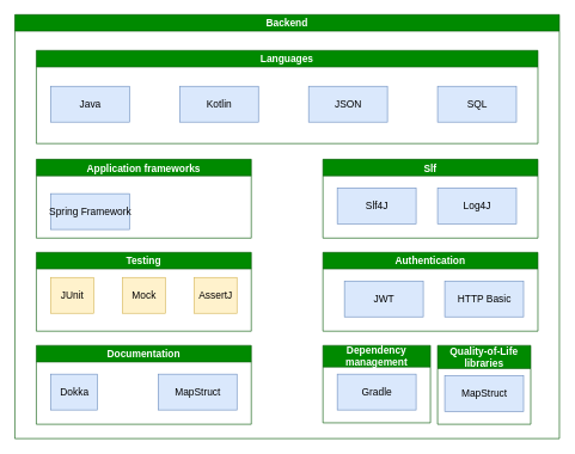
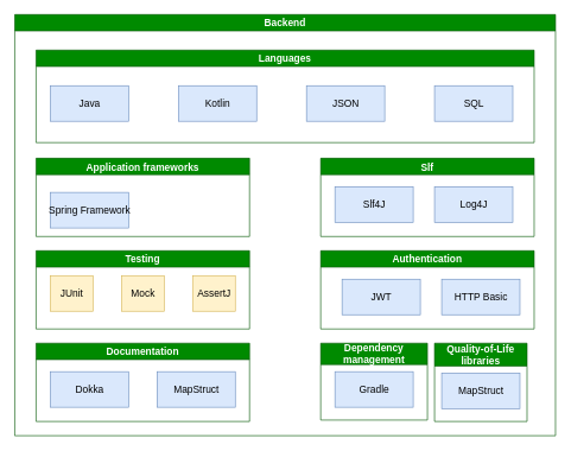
  <mxCell id="0" />
  <mxCell id="1" parent="0" />
  <mxCell id="2" value="Backend" style="swimlane;shadow=0;sketch=0;startSize=23;fillColor=#008a00;fontColor=#ffffff;strokeColor=#005700;fontSize=14;" parent="1" vertex="1"><mxGeometry x="20" y="20" width="760" height="592" as="geometry" /></mxCell>
  <mxCell id="3" value="Languages" style="swimlane;shadow=0;sketch=0;startSize=23;fillColor=#008a00;fontColor=#ffffff;strokeColor=#005700;fontSize=14;" parent="2" vertex="1"><mxGeometry x="30" y="50" width="700" height="130" as="geometry" /></mxCell>
  <mxCell id="4" value="Java" style="html=1;shadow=0;sketch=0;strokeColor=#6c8ebf;fillColor=#dae8fc;fontSize=14;" parent="3" vertex="1"><mxGeometry x="20" y="50" width="110" height="50" as="geometry" /></mxCell>
  <mxCell id="5" value="Kotlin" style="html=1;shadow=0;sketch=0;strokeColor=#6c8ebf;fillColor=#dae8fc;fontSize=14;" parent="3" vertex="1"><mxGeometry x="200" y="50" width="110" height="50" as="geometry" /></mxCell>
  <mxCell id="6" value="JSON" style="html=1;shadow=0;sketch=0;strokeColor=#6c8ebf;fillColor=#dae8fc;fontSize=14;" parent="3" vertex="1"><mxGeometry x="380" y="50" width="110" height="50" as="geometry" /></mxCell>
  <mxCell id="7" value="SQL" style="html=1;shadow=0;sketch=0;strokeColor=#6c8ebf;fillColor=#dae8fc;fontSize=14;" parent="3" vertex="1"><mxGeometry x="560" y="50" width="110" height="50" as="geometry" /></mxCell>
  <mxCell id="8" value="Application frameworks" style="swimlane;shadow=0;sketch=0;startSize=23;fillColor=#008a00;fontColor=#ffffff;strokeColor=#005700;fontSize=14;" parent="2" vertex="1"><mxGeometry x="30" y="202" width="300" height="110" as="geometry" /></mxCell>
  <mxCell id="9" value="Spring Framework" style="html=1;shadow=0;sketch=0;strokeColor=#6c8ebf;fillColor=#dae8fc;fontSize=14;" parent="8" vertex="1"><mxGeometry x="20" y="48" width="110" height="50" as="geometry" /></mxCell>
  <mxCell id="10" value="Slf" style="swimlane;shadow=0;sketch=0;startSize=23;fillColor=#008a00;fontColor=#ffffff;strokeColor=#005700;fontSize=14;" parent="2" vertex="1"><mxGeometry x="430" y="202" width="300" height="110" as="geometry" /></mxCell>
  <mxCell id="11" value="Slf4J" style="html=1;shadow=0;sketch=0;strokeColor=#6c8ebf;fillColor=#dae8fc;fontSize=14;" parent="10" vertex="1"><mxGeometry x="20" y="40" width="110" height="50" as="geometry" /></mxCell>
  <mxCell id="12" value="Log4J" style="html=1;shadow=0;sketch=0;strokeColor=#6c8ebf;fillColor=#dae8fc;fontSize=14;" parent="10" vertex="1"><mxGeometry x="160" y="40" width="110" height="50" as="geometry" /></mxCell>
  <mxCell id="13" value="Authentication" style="swimlane;shadow=0;sketch=0;startSize=23;fillColor=#008a00;fontColor=#ffffff;strokeColor=#005700;fontSize=14;" parent="2" vertex="1"><mxGeometry x="430" y="332" width="300" height="110" as="geometry" /></mxCell>
  <mxCell id="14" value="JWT" style="html=1;shadow=0;sketch=0;strokeColor=#6c8ebf;fillColor=#dae8fc;fontSize=14;" parent="13" vertex="1"><mxGeometry x="30" y="40" width="110" height="50" as="geometry" /></mxCell>
  <mxCell id="15" value="HTTP Basic" style="html=1;shadow=0;sketch=0;strokeColor=#6c8ebf;fillColor=#dae8fc;fontSize=14;" parent="13" vertex="1"><mxGeometry x="170" y="40" width="110" height="50" as="geometry" /></mxCell>
  <mxCell id="16" value="Testing" style="swimlane;shadow=0;sketch=0;startSize=23;fillColor=#008a00;fontColor=#ffffff;strokeColor=#005700;fontSize=14;" parent="2" vertex="1"><mxGeometry x="30" y="332" width="300" height="110" as="geometry" /></mxCell>
  <mxCell id="17" value="JUnit" style="html=1;shadow=0;sketch=0;strokeColor=#d6b656;fillColor=#fff2cc;fontSize=14;" parent="16" vertex="1"><mxGeometry x="20" y="35" width="60" height="50" as="geometry" /></mxCell>
  <mxCell id="18" value="Mock" style="html=1;shadow=0;sketch=0;strokeColor=#d6b656;fillColor=#fff2cc;fontSize=14;" parent="16" vertex="1"><mxGeometry x="120" y="35" width="60" height="50" as="geometry" /></mxCell>
  <mxCell id="19" value="AssertJ" style="html=1;shadow=0;sketch=0;strokeColor=#d6b656;fillColor=#fff2cc;fontSize=14;" parent="16" vertex="1"><mxGeometry x="220" y="35" width="60" height="50" as="geometry" /></mxCell>
  <mxCell id="20" value="Quality-of-Life libraries" style="swimlane;shadow=0;sketch=0;startSize=32;fillColor=#008a00;fontColor=#ffffff;strokeColor=#005700;whiteSpace=wrap;fontSize=14;" parent="2" vertex="1"><mxGeometry x="590" y="462" width="130" height="110" as="geometry" /></mxCell>
  <mxCell id="21" value="MapStruct" style="html=1;shadow=0;sketch=0;strokeColor=#6c8ebf;fillColor=#dae8fc;fontSize=14;" parent="20" vertex="1"><mxGeometry x="10" y="42" width="110" height="50" as="geometry" /></mxCell>
  <mxCell id="22" value="Documentation" style="swimlane;shadow=0;sketch=0;startSize=23;fillColor=#008a00;fontColor=#ffffff;strokeColor=#005700;fontSize=14;" parent="2" vertex="1"><mxGeometry x="30" y="462" width="300" height="110" as="geometry" /></mxCell>
- <mxCell id="23" value="Dokka" style="html=1;shadow=0;sketch=0;strokeColor=#6c8ebf;fillColor=#dae8fc;fontSize=14;" parent="22" vertex="1"><mxGeometry x="20" y="40" width="65" height="50" as="geometry" /></mxCell>
+ <mxCell id="23" value="Dokka" style="html=1;shadow=0;sketch=0;strokeColor=#6c8ebf;fillColor=#dae8fc;fontSize=14;" parent="22" vertex="1"><mxGeometry x="20" y="40" width="110" height="50" as="geometry" /></mxCell>
  <mxCell id="24" value="MapStruct" style="html=1;shadow=0;sketch=0;strokeColor=#6c8ebf;fillColor=#dae8fc;fontSize=14;" parent="22" vertex="1"><mxGeometry x="170" y="40" width="110" height="50" as="geometry" /></mxCell>
  <mxCell id="25" value="Dependency management" style="swimlane;shadow=0;sketch=0;startSize=30;fillColor=#008a00;fontColor=#ffffff;strokeColor=#005700;whiteSpace=wrap;spacing=2;spacingBottom=2;spacingLeft=0;spacingTop=2;fontSize=14;" parent="2" vertex="1"><mxGeometry x="430" y="462" width="150" height="108" as="geometry" /></mxCell>
  <mxCell id="26" value="Gradle" style="html=1;shadow=0;sketch=0;strokeColor=#6c8ebf;fillColor=#dae8fc;fontSize=14;" parent="25" vertex="1"><mxGeometry x="20" y="40" width="110" height="50" as="geometry" /></mxCell>
